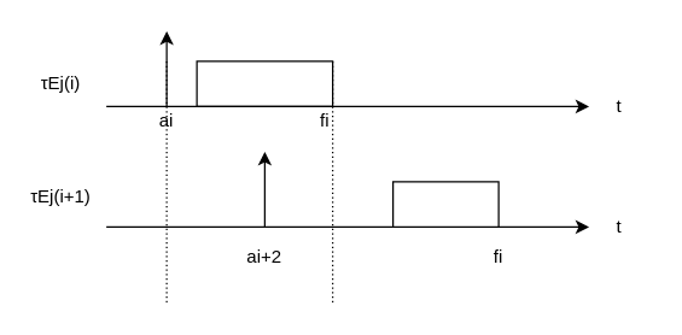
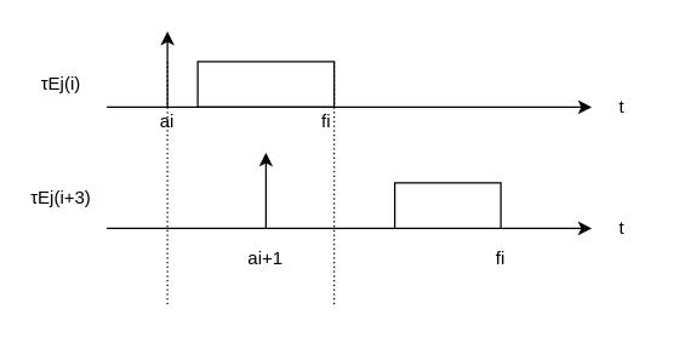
  <mxCell id="0" />
  <mxCell id="1" parent="0" />
  <mxCell id="2" value="" style="endArrow=classic;html=1;" edge="1" parent="1"><mxGeometry width="50" height="50" relative="1" as="geometry"><mxPoint x="110" y="70" as="sourcePoint" /><mxPoint x="110" y="20" as="targetPoint" /></mxGeometry></mxCell>
  <mxCell id="3" value="" style="rounded=0;whiteSpace=wrap;html=1;" vertex="1" parent="1"><mxGeometry x="130" y="40" width="90" height="30" as="geometry" /></mxCell>
  <mxCell id="4" value="τEj(i)" style="text;html=1;strokeColor=none;fillColor=none;align=center;verticalAlign=middle;whiteSpace=wrap;rounded=0;" vertex="1" parent="1"><mxGeometry x="20" y="45" width="40" height="20" as="geometry" /></mxCell>
- <mxCell id="5" value="τEj(i+1)" style="text;html=1;strokeColor=none;fillColor=none;align=center;verticalAlign=middle;whiteSpace=wrap;rounded=0;" vertex="1" parent="1"><mxGeometry x="20" y="120" width="40" height="20" as="geometry" /></mxCell>
+ <mxCell id="5" value="τEj(i+3)" style="text;html=1;strokeColor=none;fillColor=none;align=center;verticalAlign=middle;whiteSpace=wrap;rounded=0;" vertex="1" parent="1"><mxGeometry x="20" y="120" width="40" height="20" as="geometry" /></mxCell>
  <mxCell id="6" value="" style="endArrow=classic;html=1;" edge="1" parent="1"><mxGeometry width="50" height="50" relative="1" as="geometry"><mxPoint x="70" y="70" as="sourcePoint" /><mxPoint x="390" y="70" as="targetPoint" /></mxGeometry></mxCell>
  <mxCell id="7" value="" style="endArrow=classic;html=1;" edge="1" parent="1"><mxGeometry width="50" height="50" relative="1" as="geometry"><mxPoint x="70" y="150" as="sourcePoint" /><mxPoint x="390" y="150" as="targetPoint" /></mxGeometry></mxCell>
  <mxCell id="8" value="t" style="text;html=1;strokeColor=none;fillColor=none;align=center;verticalAlign=middle;whiteSpace=wrap;rounded=0;" vertex="1" parent="1"><mxGeometry x="390" y="60" width="40" height="20" as="geometry" /></mxCell>
  <mxCell id="9" value="t" style="text;html=1;strokeColor=none;fillColor=none;align=center;verticalAlign=middle;whiteSpace=wrap;rounded=0;" vertex="1" parent="1"><mxGeometry x="390" y="140" width="40" height="20" as="geometry" /></mxCell>
  <mxCell id="10" value="" style="endArrow=classic;html=1;" edge="1" parent="1"><mxGeometry width="50" height="50" relative="1" as="geometry"><mxPoint x="175" y="150" as="sourcePoint" /><mxPoint x="175" y="100" as="targetPoint" /></mxGeometry></mxCell>
  <mxCell id="11" value="" style="rounded=0;whiteSpace=wrap;html=1;" vertex="1" parent="1"><mxGeometry x="260" y="120" width="70" height="30" as="geometry" /></mxCell>
  <mxCell id="12" value="ai" style="text;html=1;strokeColor=none;fillColor=none;align=center;verticalAlign=middle;whiteSpace=wrap;rounded=0;" vertex="1" parent="1"><mxGeometry x="90" y="70" width="40" height="20" as="geometry" /></mxCell>
  <mxCell id="13" value="fi" style="text;html=1;strokeColor=none;fillColor=none;align=center;verticalAlign=middle;whiteSpace=wrap;rounded=0;" vertex="1" parent="1"><mxGeometry x="195" y="70" width="40" height="20" as="geometry" /></mxCell>
- <mxCell id="14" value="ai+2" style="text;html=1;strokeColor=none;fillColor=none;align=center;verticalAlign=middle;whiteSpace=wrap;rounded=0;" vertex="1" parent="1"><mxGeometry x="155" y="160" width="40" height="20" as="geometry" /></mxCell>
+ <mxCell id="14" value="ai+1" style="text;html=1;strokeColor=none;fillColor=none;align=center;verticalAlign=middle;whiteSpace=wrap;rounded=0;" vertex="1" parent="1"><mxGeometry x="155" y="160" width="40" height="20" as="geometry" /></mxCell>
  <mxCell id="15" value="" style="endArrow=none;html=1;strokeWidth=1;dashed=1;dashPattern=1 2;" edge="1" parent="1"><mxGeometry width="50" height="50" relative="1" as="geometry"><mxPoint x="110" y="200" as="sourcePoint" /><mxPoint x="110" y="40" as="targetPoint" /></mxGeometry></mxCell>
  <mxCell id="16" value="" style="endArrow=none;html=1;strokeWidth=1;dashed=1;dashPattern=1 2;entryX=1;entryY=0;entryDx=0;entryDy=0;" edge="1" parent="1" target="3"><mxGeometry width="50" height="50" relative="1" as="geometry"><mxPoint x="220" y="200" as="sourcePoint" /><mxPoint x="220" y="100" as="targetPoint" /></mxGeometry></mxCell>
  <mxCell id="17" value="fi" style="text;html=1;strokeColor=none;fillColor=none;align=center;verticalAlign=middle;whiteSpace=wrap;rounded=0;" vertex="1" parent="1"><mxGeometry x="310" y="160" width="40" height="20" as="geometry" /></mxCell>
